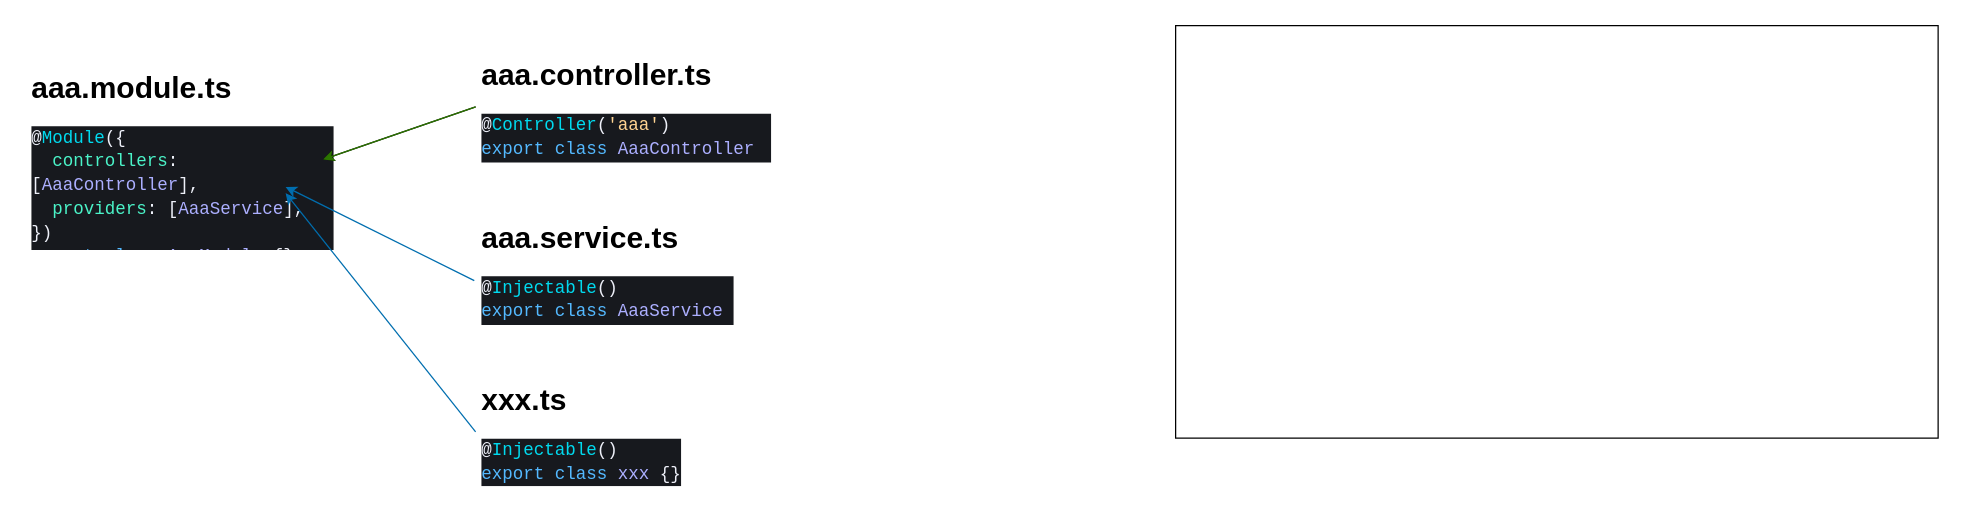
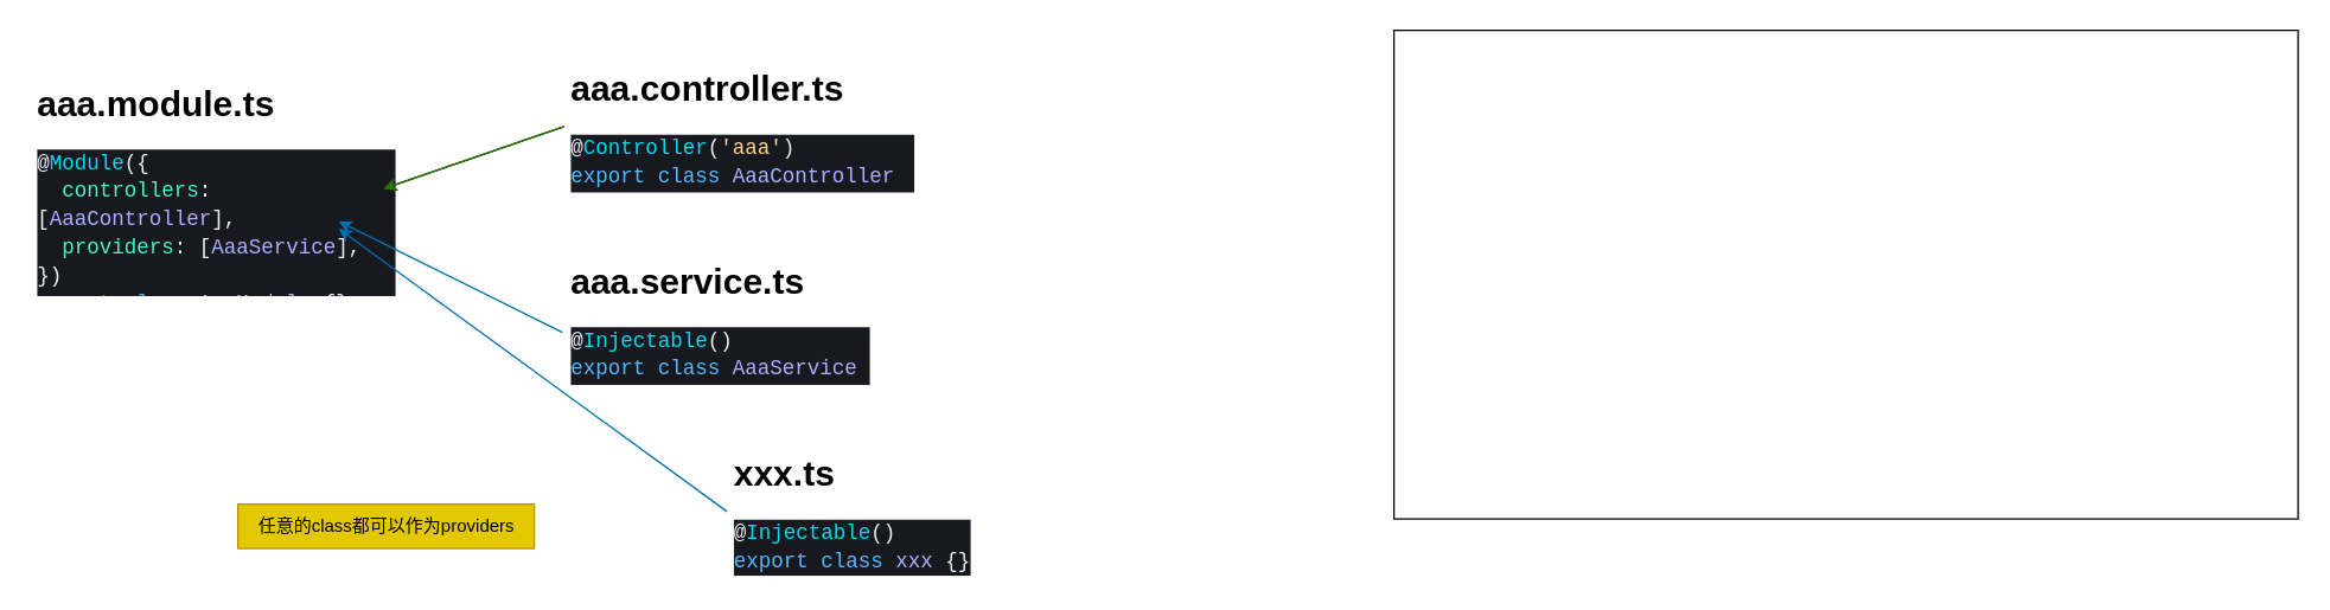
  <mxCell id="0" />
  <mxCell id="1" parent="0" />
  <mxCell id="2" value="" style="rounded=0;whiteSpace=wrap;html=1;" vertex="1" parent="1"><mxGeometry x="940" y="20" width="610" height="330" as="geometry" /></mxCell>
  <mxCell id="3" value="&lt;h1&gt;aaa.module.ts&lt;/h1&gt;&lt;div style=&quot;color: rgb(238, 240, 249); background-color: rgb(23, 25, 30); font-family: Consolas, &amp;quot;Courier New&amp;quot;, monospace; font-size: 14px; line-height: 19px;&quot;&gt;&lt;div&gt;@&lt;span style=&quot;color: #00daef;&quot;&gt;Module&lt;/span&gt;({&lt;/div&gt;&lt;div&gt;&amp;nbsp; &lt;span style=&quot;color: #4bf3c8;&quot;&gt;controllers&lt;/span&gt;: [&lt;span style=&quot;color: #acafff;&quot;&gt;AaaController&lt;/span&gt;],&lt;/div&gt;&lt;div&gt;&amp;nbsp; &lt;span style=&quot;color: #4bf3c8;&quot;&gt;providers&lt;/span&gt;: [&lt;span style=&quot;color: #acafff;&quot;&gt;AaaService&lt;/span&gt;],&lt;/div&gt;&lt;div&gt;})&lt;/div&gt;&lt;div&gt;&lt;span style=&quot;color: #54b9ff;&quot;&gt;export&lt;/span&gt; &lt;span style=&quot;color: #54b9ff;&quot;&gt;class&lt;/span&gt; &lt;span style=&quot;color: #acafff;&quot;&gt;AaaModule&lt;/span&gt; {}&lt;/div&gt;&lt;/div&gt;" style="text;html=1;strokeColor=none;fillColor=none;spacing=5;spacingTop=-20;whiteSpace=wrap;overflow=hidden;rounded=0;" vertex="1" parent="1"><mxGeometry x="20" y="50" width="250" height="150" as="geometry" /></mxCell>
  <mxCell id="4" value="&lt;h1&gt;aaa.controller.ts&lt;/h1&gt;&lt;div style=&quot;color: rgb(238, 240, 249); background-color: rgb(23, 25, 30); font-family: Consolas, &amp;quot;Courier New&amp;quot;, monospace; font-size: 14px; line-height: 19px;&quot;&gt;&lt;div style=&quot;line-height: 19px;&quot;&gt;&lt;div&gt;@&lt;span style=&quot;color: #00daef;&quot;&gt;Controller&lt;/span&gt;(&lt;span style=&quot;color: #ffd493;&quot;&gt;'aaa'&lt;/span&gt;)&lt;/div&gt;&lt;div&gt;&lt;span style=&quot;color: #54b9ff;&quot;&gt;export&lt;/span&gt; &lt;span style=&quot;color: #54b9ff;&quot;&gt;class&lt;/span&gt; &lt;span style=&quot;color: #acafff;&quot;&gt;AaaController&lt;/span&gt; {}&lt;/div&gt;&lt;/div&gt;&lt;/div&gt;" style="text;html=1;strokeColor=none;fillColor=none;spacing=5;spacingTop=-20;whiteSpace=wrap;overflow=hidden;rounded=0;" vertex="1" parent="1"><mxGeometry x="380" y="40" width="240" height="90" as="geometry" /></mxCell>
  <mxCell id="5" value="&lt;h1&gt;aaa.service.ts&lt;/h1&gt;&lt;div style=&quot;color: rgb(238, 240, 249); background-color: rgb(23, 25, 30); font-family: Consolas, &amp;quot;Courier New&amp;quot;, monospace; font-size: 14px; line-height: 19px;&quot;&gt;&lt;div style=&quot;line-height: 19px;&quot;&gt;&lt;div style=&quot;line-height: 19px;&quot;&gt;&lt;div&gt;@&lt;span style=&quot;color: #00daef;&quot;&gt;Injectable&lt;/span&gt;()&lt;/div&gt;&lt;div&gt;&lt;span style=&quot;color: #54b9ff;&quot;&gt;export&lt;/span&gt; &lt;span style=&quot;color: #54b9ff;&quot;&gt;class&lt;/span&gt; &lt;span style=&quot;color: #acafff;&quot;&gt;AaaService&lt;/span&gt; {}&lt;/div&gt;&lt;/div&gt;&lt;/div&gt;&lt;/div&gt;" style="text;html=1;strokeColor=none;fillColor=none;spacing=5;spacingTop=-20;whiteSpace=wrap;overflow=hidden;rounded=0;" vertex="1" parent="1"><mxGeometry x="380" y="170" width="210" height="90" as="geometry" /></mxCell>
  <mxCell id="6" value="" style="endArrow=classic;html=1;exitX=0;exitY=0.5;exitDx=0;exitDy=0;" edge="1" parent="1" source="4"><mxGeometry width="50" height="50" relative="1" as="geometry"><mxPoint x="230" y="280" as="sourcePoint" /><mxPoint x="258" y="127" as="targetPoint" /></mxGeometry></mxCell>
  <mxCell id="7" value="" style="endArrow=classic;html=1;fillColor=#60a917;strokeColor=#2D7600;" edge="1" parent="1"><mxGeometry width="50" height="50" relative="1" as="geometry"><mxPoint x="380" y="85" as="sourcePoint" /><mxPoint x="258" y="127" as="targetPoint" /></mxGeometry></mxCell>
  <mxCell id="8" value="" style="endArrow=classic;html=1;exitX=-0.005;exitY=0.6;exitDx=0;exitDy=0;exitPerimeter=0;fillColor=#1ba1e2;strokeColor=#006EAF;" edge="1" parent="1" source="5"><mxGeometry width="50" height="50" relative="1" as="geometry"><mxPoint x="332" y="218" as="sourcePoint" /><mxPoint x="228" y="149" as="targetPoint" /></mxGeometry></mxCell>
- <mxCell id="9" value="&lt;h1&gt;xxx.ts&lt;/h1&gt;&lt;div style=&quot;color: rgb(238, 240, 249); background-color: rgb(23, 25, 30); font-family: Consolas, &amp;quot;Courier New&amp;quot;, monospace; font-size: 14px; line-height: 19px;&quot;&gt;&lt;div style=&quot;line-height: 19px;&quot;&gt;&lt;div style=&quot;line-height: 19px;&quot;&gt;&lt;div&gt;@&lt;span style=&quot;color: #00daef;&quot;&gt;Injectable&lt;/span&gt;()&lt;/div&gt;&lt;div&gt;&lt;span style=&quot;color: #54b9ff;&quot;&gt;export&lt;/span&gt; &lt;span style=&quot;color: #54b9ff;&quot;&gt;class&lt;/span&gt; &lt;span style=&quot;color: #acafff;&quot;&gt;xxx&lt;/span&gt; {}&lt;/div&gt;&lt;/div&gt;&lt;/div&gt;&lt;/div&gt;" style="text;html=1;strokeColor=none;fillColor=none;spacing=5;spacingTop=-20;whiteSpace=wrap;overflow=hidden;rounded=0;" vertex="1" parent="1"><mxGeometry x="380" y="300" width="210" height="90" as="geometry" /></mxCell>
+ <mxCell id="9" value="&lt;h1&gt;xxx.ts&lt;/h1&gt;&lt;div style=&quot;color: rgb(238, 240, 249); background-color: rgb(23, 25, 30); font-family: Consolas, &amp;quot;Courier New&amp;quot;, monospace; font-size: 14px; line-height: 19px;&quot;&gt;&lt;div style=&quot;line-height: 19px;&quot;&gt;&lt;div style=&quot;line-height: 19px;&quot;&gt;&lt;div&gt;@&lt;span style=&quot;color: #00daef;&quot;&gt;Injectable&lt;/span&gt;()&lt;/div&gt;&lt;div&gt;&lt;span style=&quot;color: #54b9ff;&quot;&gt;export&lt;/span&gt; &lt;span style=&quot;color: #54b9ff;&quot;&gt;class&lt;/span&gt; &lt;span style=&quot;color: #acafff;&quot;&gt;xxx&lt;/span&gt; {}&lt;/div&gt;&lt;/div&gt;&lt;/div&gt;&lt;/div&gt;" style="text;html=1;strokeColor=none;fillColor=none;spacing=5;spacingTop=-20;whiteSpace=wrap;overflow=hidden;rounded=0;" vertex="1" parent="1"><mxGeometry x="490" y="300" width="210" height="90" as="geometry" /></mxCell>
  <mxCell id="10" value="" style="endArrow=classic;html=1;exitX=0;exitY=0.5;exitDx=0;exitDy=0;fillColor=#1ba1e2;strokeColor=#006EAF;" edge="1" parent="1" source="9"><mxGeometry width="50" height="50" relative="1" as="geometry"><mxPoint x="388.95" y="234" as="sourcePoint" /><mxPoint x="228" y="154" as="targetPoint" /></mxGeometry></mxCell>
+ <mxCell id="11" value="任意的class都可以作为providers" style="text;html=1;align=center;verticalAlign=middle;resizable=0;points=[];autosize=1;strokeColor=#B09500;fillColor=#e3c800;fontColor=#000000;" vertex="1" parent="1"><mxGeometry x="160" y="340" width="200" height="30" as="geometry" /></mxCell>
